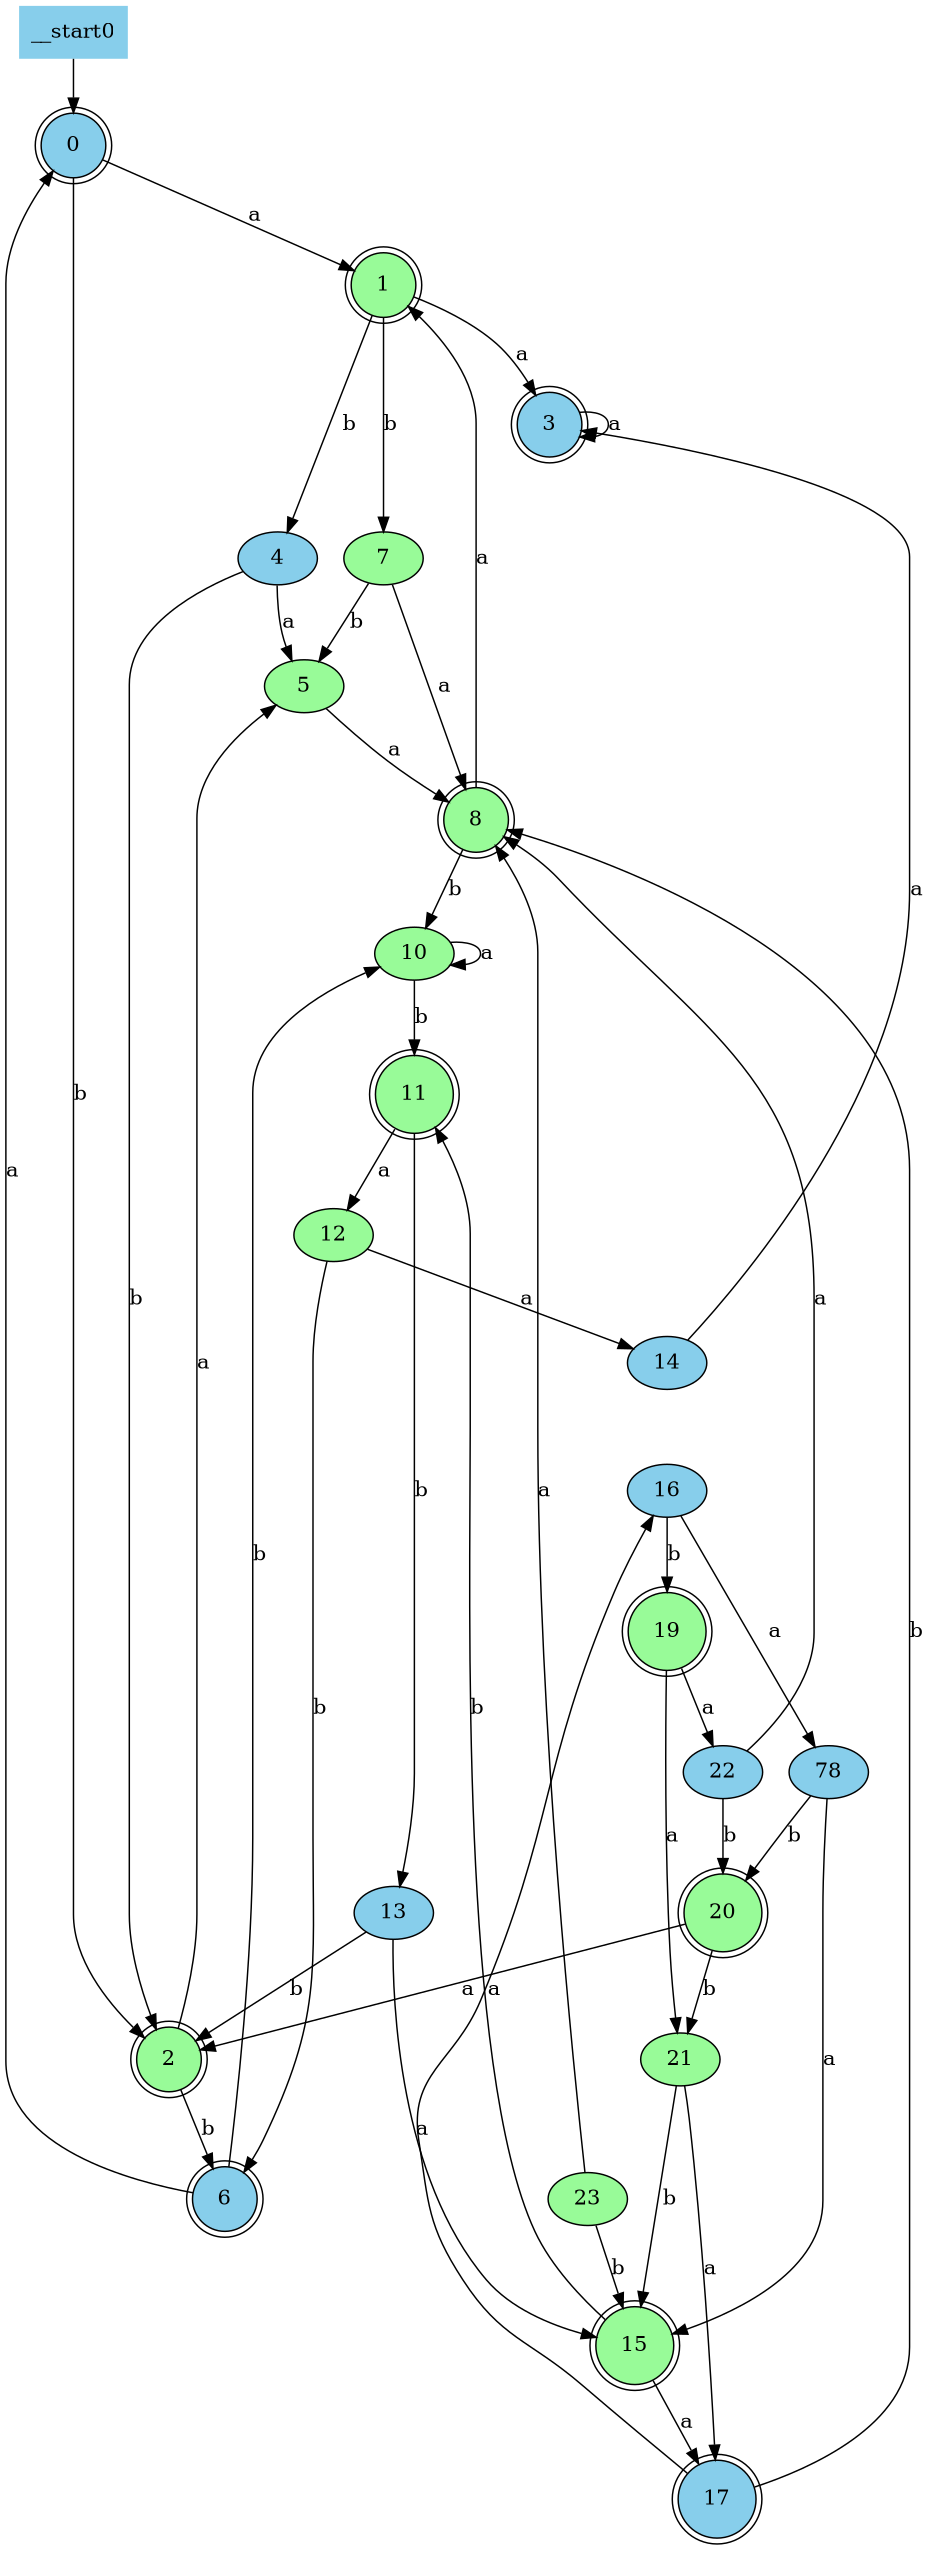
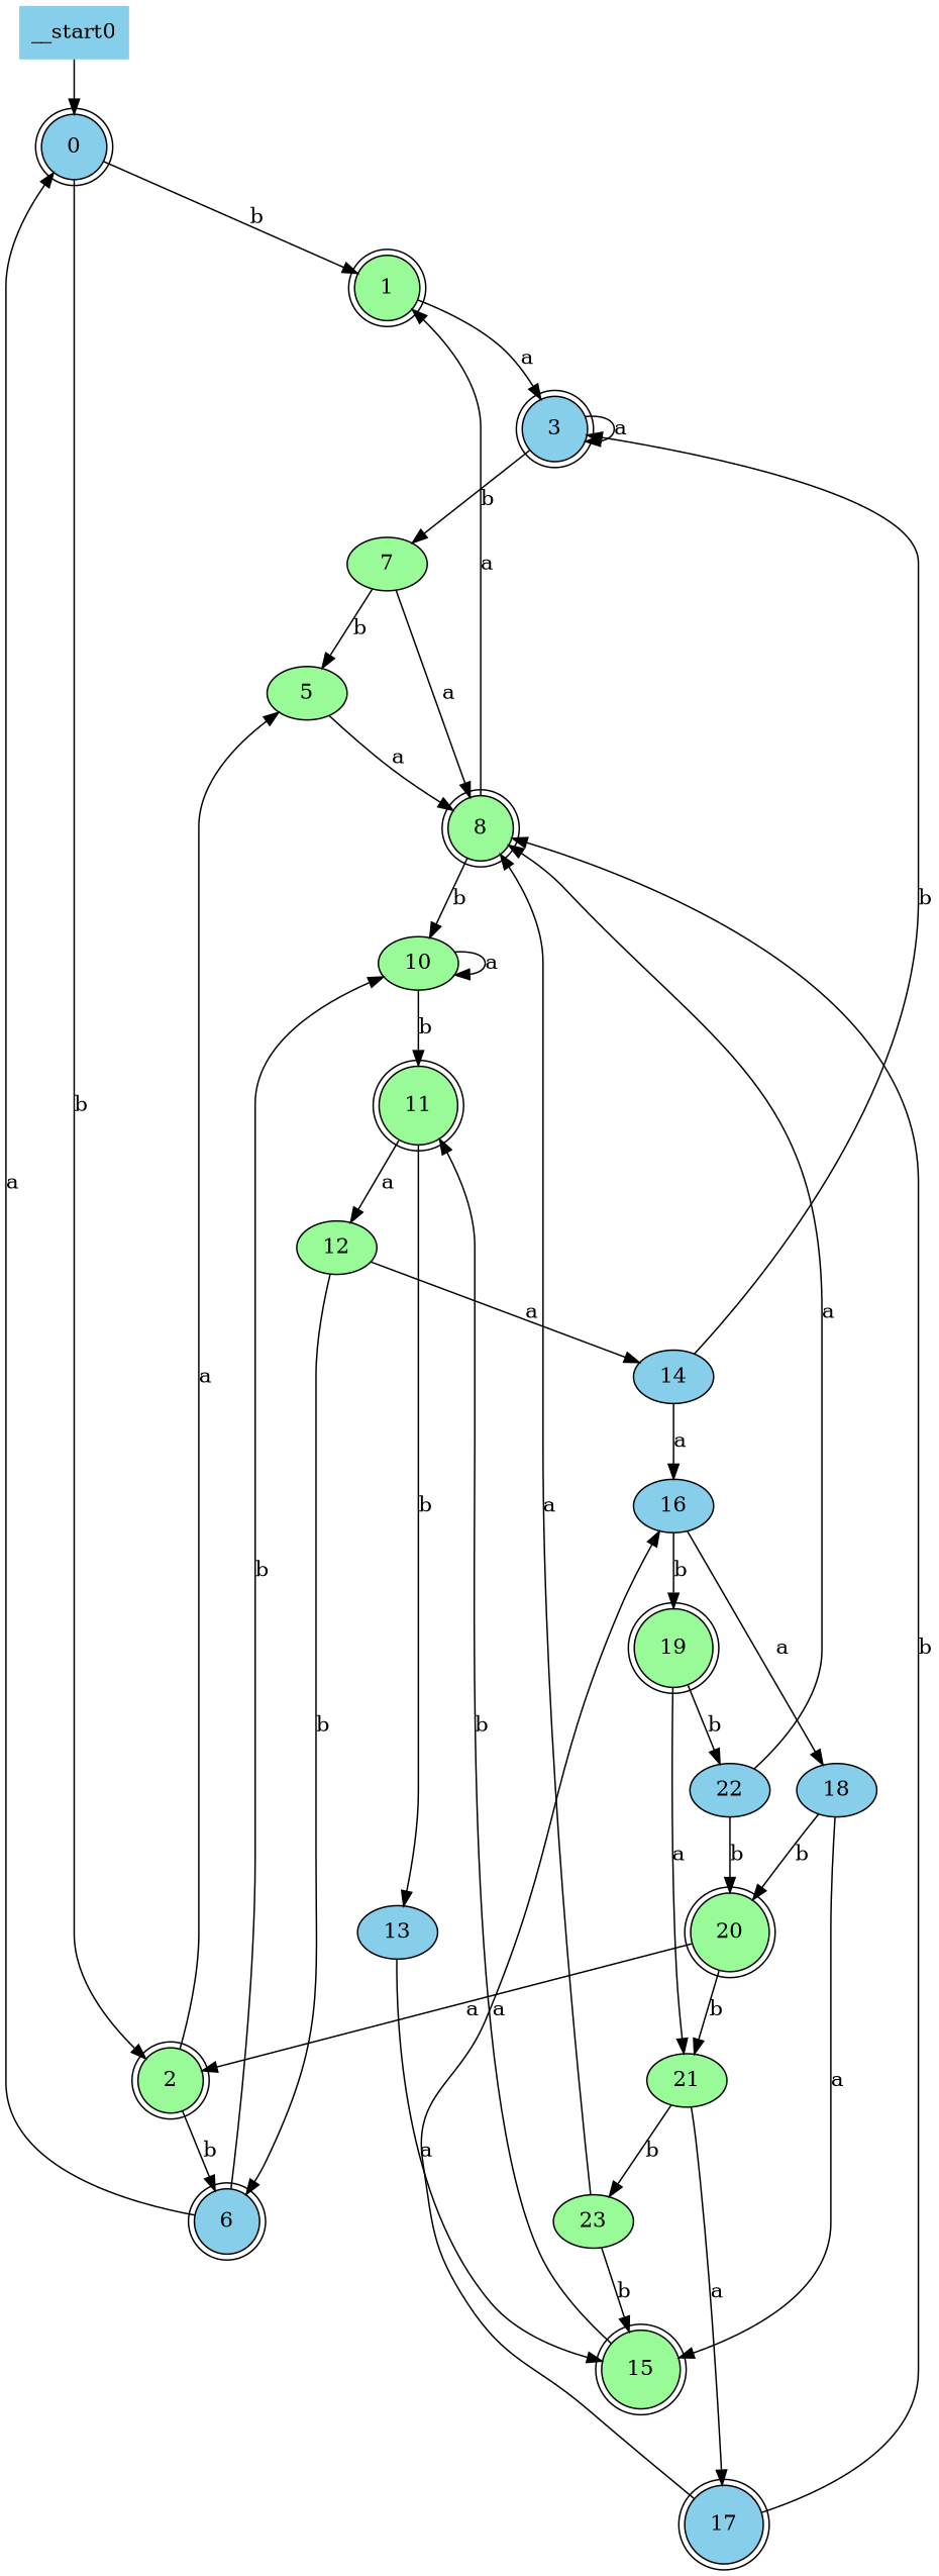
  digraph {
    node [fillcolor=palegreen style=filled]
    __start0 [fillcolor=skyblue shape=none]
    0 [fillcolor=skyblue shape=doublecircle]
    1 [shape=doublecircle]
    2 [shape=doublecircle]
    3 [fillcolor=skyblue shape=doublecircle]
-   4 [fillcolor=skyblue]
    5
    6 [fillcolor=skyblue shape=doublecircle]
    7
    8 [shape=doublecircle]
    10
    11 [shape=doublecircle]
    12
    13 [fillcolor=skyblue]
    14 [fillcolor=skyblue]
    15 [shape=doublecircle]
    16 [fillcolor=skyblue]
    17 [fillcolor=skyblue shape=doublecircle]
-   18 [fillcolor=skyblue label=78]
+   18 [fillcolor=skyblue]
    19 [shape=doublecircle]
    20 [shape=doublecircle]
    21
    22 [fillcolor=skyblue]
    23
    __start0 -> 0
-   0 -> 1 [label=a]
+   0 -> 1 [label=b]
    0 -> 2 [label=b]
    1 -> 3 [label=a]
-   1 -> 4 [label=b]
    2 -> 5 [label=a]
    2 -> 6 [label=b]
    3 -> 3 [label=a]
-   1 -> 7 [label=b]
-   4 -> 2 [label=b]
-   4 -> 5 [label=a]
+   3 -> 7 [label=b]
    5 -> 8 [label=a]
    6 -> 0 [label=a]
    6 -> 10 [label=b]
    7 -> 5 [label=b]
    7 -> 8 [label=a]
    8 -> 1 [label=a]
    8 -> 10 [label=b]
    10 -> 10 [label=a]
    10 -> 11 [label=b]
    11 -> 12 [label=a]
    11 -> 13 [label=b]
    12 -> 6 [label=b]
    12 -> 14 [label=a]
-   13 -> 2 [label=b]
    13 -> 15 [label=a]
-   14 -> 3 [label=a]
+   14 -> 3 [label=b]
+   14 -> 16 [label=a]
    15 -> 11 [label=b]
-   15 -> 17 [label=a]
    16 -> 18 [label=a]
    16 -> 19 [label=b]
    17 -> 8 [label=b]
    17 -> 16 [label=a]
    18 -> 15 [label=a]
    18 -> 20 [label=b]
    19 -> 21 [label=a]
-   19 -> 22 [label=a]
+   19 -> 22 [label=b]
    20 -> 2 [label=a]
    20 -> 21 [label=b]
    21 -> 17 [label=a]
-   21 -> 15 [label=b]
+   21 -> 23 [label=b]
    22 -> 8 [label=a]
    22 -> 20 [label=b]
    23 -> 8 [label=a]
    23 -> 15 [label=b]
  }
